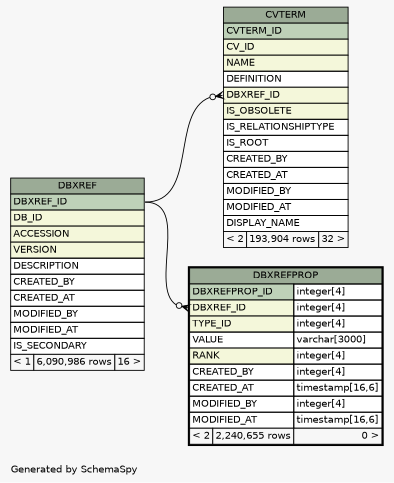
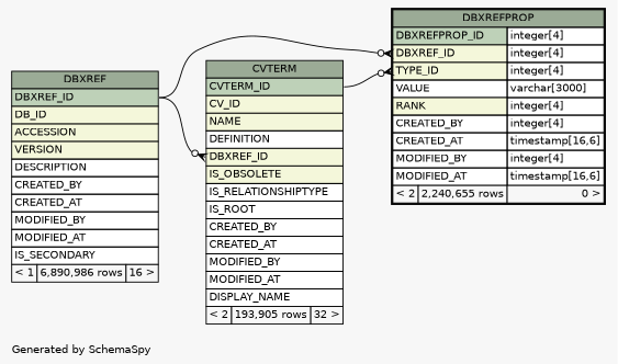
  digraph {
    bgcolor="#f7f7f7"
    fontname=Helvetica
    fontsize=11
    label="\nGenerated by SchemaSpy"
    labeljust=l
    nodesep=0.18
    rankdir=RL
    ranksep=0.46
    node [fontname=Helvetica fontsize=11 shape=plaintext]
    edge [arrowhead=none arrowsize=0.8 arrowtail=crowodot dir=back headport="DBXREF_ID:e" tailport="DBXREF_ID:w"]
-   n1 [label=<     <TABLE BORDER="0" CELLBORDER="1" CELLSPACING="0" BGCOLOR="#ffffff">       <TR><TD COLSPAN="3" BGCOLOR="#9bab96" ALIGN="CENTER">CVTERM</TD></TR>       <TR><TD PORT="CVTERM_ID" COLSPAN="3" BGCOLOR="#bed1b8" ALIGN="LEFT">CVTERM_ID</TD></TR>       <TR><TD PORT="CV_ID" COLSPAN="3" BGCOLOR="#f4f7da" ALIGN="LEFT">CV_ID</TD></TR>       <TR><TD PORT="NAME" COLSPAN="3" BGCOLOR="#f4f7da" ALIGN="LEFT">NAME</TD></TR>       <TR><TD PORT="DEFINITION" COLSPAN="3" ALIGN="LEFT">DEFINITION</TD></TR>       <TR><TD PORT="DBXREF_ID" COLSPAN="3" BGCOLOR="#f4f7da" ALIGN="LEFT">DBXREF_ID</TD></TR>       <TR><TD PORT="IS_OBSOLETE" COLSPAN="3" BGCOLOR="#f4f7da" ALIGN="LEFT">IS_OBSOLETE</TD></TR>       <TR><TD PORT="IS_RELATIONSHIPTYPE" COLSPAN="3" ALIGN="LEFT">IS_RELATIONSHIPTYPE</TD></TR>       <TR><TD PORT="IS_ROOT" COLSPAN="3" ALIGN="LEFT">IS_ROOT</TD></TR>       <TR><TD PORT="CREATED_BY" COLSPAN="3" ALIGN="LEFT">CREATED_BY</TD></TR>       <TR><TD PORT="CREATED_AT" COLSPAN="3" ALIGN="LEFT">CREATED_AT</TD></TR>       <TR><TD PORT="MODIFIED_BY" COLSPAN="3" ALIGN="LEFT">MODIFIED_BY</TD></TR>       <TR><TD PORT="MODIFIED_AT" COLSPAN="3" ALIGN="LEFT">MODIFIED_AT</TD></TR>       <TR><TD PORT="DISPLAY_NAME" COLSPAN="3" ALIGN="LEFT">DISPLAY_NAME</TD></TR>       <TR><TD ALIGN="LEFT" BGCOLOR="#f7f7f7">&lt; 2</TD><TD ALIGN="RIGHT" BGCOLOR="#f7f7f7">193,904 rows</TD><TD ALIGN="RIGHT" BGCOLOR="#f7f7f7">32 &gt;</TD></TR>     </TABLE>>]
-   n2 [label=<     <TABLE BORDER="0" CELLBORDER="1" CELLSPACING="0" BGCOLOR="#ffffff">       <TR><TD COLSPAN="3" BGCOLOR="#9bab96" ALIGN="CENTER">DBXREF</TD></TR>       <TR><TD PORT="DBXREF_ID" COLSPAN="3" BGCOLOR="#bed1b8" ALIGN="LEFT">DBXREF_ID</TD></TR>       <TR><TD PORT="DB_ID" COLSPAN="3" BGCOLOR="#f4f7da" ALIGN="LEFT">DB_ID</TD></TR>       <TR><TD PORT="ACCESSION" COLSPAN="3" BGCOLOR="#f4f7da" ALIGN="LEFT">ACCESSION</TD></TR>       <TR><TD PORT="VERSION" COLSPAN="3" BGCOLOR="#f4f7da" ALIGN="LEFT">VERSION</TD></TR>       <TR><TD PORT="DESCRIPTION" COLSPAN="3" ALIGN="LEFT">DESCRIPTION</TD></TR>       <TR><TD PORT="CREATED_BY" COLSPAN="3" ALIGN="LEFT">CREATED_BY</TD></TR>       <TR><TD PORT="CREATED_AT" COLSPAN="3" ALIGN="LEFT">CREATED_AT</TD></TR>       <TR><TD PORT="MODIFIED_BY" COLSPAN="3" ALIGN="LEFT">MODIFIED_BY</TD></TR>       <TR><TD PORT="MODIFIED_AT" COLSPAN="3" ALIGN="LEFT">MODIFIED_AT</TD></TR>       <TR><TD PORT="IS_SECONDARY" COLSPAN="3" ALIGN="LEFT">IS_SECONDARY</TD></TR>       <TR><TD ALIGN="LEFT" BGCOLOR="#f7f7f7">&lt; 1</TD><TD ALIGN="RIGHT" BGCOLOR="#f7f7f7">6,090,986 rows</TD><TD ALIGN="RIGHT" BGCOLOR="#f7f7f7">16 &gt;</TD></TR>     </TABLE>>]
+   n1 [label=<     <TABLE BORDER="0" CELLBORDER="1" CELLSPACING="0" BGCOLOR="#ffffff">       <TR><TD COLSPAN="3" BGCOLOR="#9bab96" ALIGN="CENTER">CVTERM</TD></TR>       <TR><TD PORT="CVTERM_ID" COLSPAN="3" BGCOLOR="#bed1b8" ALIGN="LEFT">CVTERM_ID</TD></TR>       <TR><TD PORT="CV_ID" COLSPAN="3" BGCOLOR="#f4f7da" ALIGN="LEFT">CV_ID</TD></TR>       <TR><TD PORT="NAME" COLSPAN="3" BGCOLOR="#f4f7da" ALIGN="LEFT">NAME</TD></TR>       <TR><TD PORT="DEFINITION" COLSPAN="3" ALIGN="LEFT">DEFINITION</TD></TR>       <TR><TD PORT="DBXREF_ID" COLSPAN="3" BGCOLOR="#f4f7da" ALIGN="LEFT">DBXREF_ID</TD></TR>       <TR><TD PORT="IS_OBSOLETE" COLSPAN="3" BGCOLOR="#f4f7da" ALIGN="LEFT">IS_OBSOLETE</TD></TR>       <TR><TD PORT="IS_RELATIONSHIPTYPE" COLSPAN="3" ALIGN="LEFT">IS_RELATIONSHIPTYPE</TD></TR>       <TR><TD PORT="IS_ROOT" COLSPAN="3" ALIGN="LEFT">IS_ROOT</TD></TR>       <TR><TD PORT="CREATED_BY" COLSPAN="3" ALIGN="LEFT">CREATED_BY</TD></TR>       <TR><TD PORT="CREATED_AT" COLSPAN="3" ALIGN="LEFT">CREATED_AT</TD></TR>       <TR><TD PORT="MODIFIED_BY" COLSPAN="3" ALIGN="LEFT">MODIFIED_BY</TD></TR>       <TR><TD PORT="MODIFIED_AT" COLSPAN="3" ALIGN="LEFT">MODIFIED_AT</TD></TR>       <TR><TD PORT="DISPLAY_NAME" COLSPAN="3" ALIGN="LEFT">DISPLAY_NAME</TD></TR>       <TR><TD ALIGN="LEFT" BGCOLOR="#f7f7f7">&lt; 2</TD><TD ALIGN="RIGHT" BGCOLOR="#f7f7f7">193,905 rows</TD><TD ALIGN="RIGHT" BGCOLOR="#f7f7f7">32 &gt;</TD></TR>     </TABLE>>]
+   n2 [label=<     <TABLE BORDER="0" CELLBORDER="1" CELLSPACING="0" BGCOLOR="#ffffff">       <TR><TD COLSPAN="3" BGCOLOR="#9bab96" ALIGN="CENTER">DBXREF</TD></TR>       <TR><TD PORT="DBXREF_ID" COLSPAN="3" BGCOLOR="#bed1b8" ALIGN="LEFT">DBXREF_ID</TD></TR>       <TR><TD PORT="DB_ID" COLSPAN="3" BGCOLOR="#f4f7da" ALIGN="LEFT">DB_ID</TD></TR>       <TR><TD PORT="ACCESSION" COLSPAN="3" BGCOLOR="#f4f7da" ALIGN="LEFT">ACCESSION</TD></TR>       <TR><TD PORT="VERSION" COLSPAN="3" BGCOLOR="#f4f7da" ALIGN="LEFT">VERSION</TD></TR>       <TR><TD PORT="DESCRIPTION" COLSPAN="3" ALIGN="LEFT">DESCRIPTION</TD></TR>       <TR><TD PORT="CREATED_BY" COLSPAN="3" ALIGN="LEFT">CREATED_BY</TD></TR>       <TR><TD PORT="CREATED_AT" COLSPAN="3" ALIGN="LEFT">CREATED_AT</TD></TR>       <TR><TD PORT="MODIFIED_BY" COLSPAN="3" ALIGN="LEFT">MODIFIED_BY</TD></TR>       <TR><TD PORT="MODIFIED_AT" COLSPAN="3" ALIGN="LEFT">MODIFIED_AT</TD></TR>       <TR><TD PORT="IS_SECONDARY" COLSPAN="3" ALIGN="LEFT">IS_SECONDARY</TD></TR>       <TR><TD ALIGN="LEFT" BGCOLOR="#f7f7f7">&lt; 1</TD><TD ALIGN="RIGHT" BGCOLOR="#f7f7f7">6,890,986 rows</TD><TD ALIGN="RIGHT" BGCOLOR="#f7f7f7">16 &gt;</TD></TR>     </TABLE>>]
    n3 [label=<     <TABLE BORDER="2" CELLBORDER="1" CELLSPACING="0" BGCOLOR="#ffffff">       <TR><TD COLSPAN="3" BGCOLOR="#9bab96" ALIGN="CENTER">DBXREFPROP</TD></TR>       <TR><TD PORT="DBXREFPROP_ID" COLSPAN="2" BGCOLOR="#bed1b8" ALIGN="LEFT">DBXREFPROP_ID</TD><TD PORT="DBXREFPROP_ID.type" ALIGN="LEFT">integer[4]</TD></TR>       <TR><TD PORT="DBXREF_ID" COLSPAN="2" BGCOLOR="#f4f7da" ALIGN="LEFT">DBXREF_ID</TD><TD PORT="DBXREF_ID.type" ALIGN="LEFT">integer[4]</TD></TR>       <TR><TD PORT="TYPE_ID" COLSPAN="2" BGCOLOR="#f4f7da" ALIGN="LEFT">TYPE_ID</TD><TD PORT="TYPE_ID.type" ALIGN="LEFT">integer[4]</TD></TR>       <TR><TD PORT="VALUE" COLSPAN="2" ALIGN="LEFT">VALUE</TD><TD PORT="VALUE.type" ALIGN="LEFT">varchar[3000]</TD></TR>       <TR><TD PORT="RANK" COLSPAN="2" BGCOLOR="#f4f7da" ALIGN="LEFT">RANK</TD><TD PORT="RANK.type" ALIGN="LEFT">integer[4]</TD></TR>       <TR><TD PORT="CREATED_BY" COLSPAN="2" ALIGN="LEFT">CREATED_BY</TD><TD PORT="CREATED_BY.type" ALIGN="LEFT">integer[4]</TD></TR>       <TR><TD PORT="CREATED_AT" COLSPAN="2" ALIGN="LEFT">CREATED_AT</TD><TD PORT="CREATED_AT.type" ALIGN="LEFT">timestamp[16,6]</TD></TR>       <TR><TD PORT="MODIFIED_BY" COLSPAN="2" ALIGN="LEFT">MODIFIED_BY</TD><TD PORT="MODIFIED_BY.type" ALIGN="LEFT">integer[4]</TD></TR>       <TR><TD PORT="MODIFIED_AT" COLSPAN="2" ALIGN="LEFT">MODIFIED_AT</TD><TD PORT="MODIFIED_AT.type" ALIGN="LEFT">timestamp[16,6]</TD></TR>       <TR><TD ALIGN="LEFT" BGCOLOR="#f7f7f7">&lt; 2</TD><TD ALIGN="RIGHT" BGCOLOR="#f7f7f7">2,240,655 rows</TD><TD ALIGN="RIGHT" BGCOLOR="#f7f7f7">0 &gt;</TD></TR>     </TABLE>>]
    n1 -> n2
+   n3 -> n1 [headport="CVTERM_ID:e" tailport="TYPE_ID:w"]
    n3 -> n2
  }
